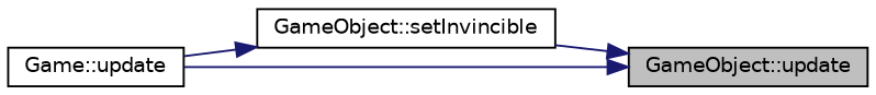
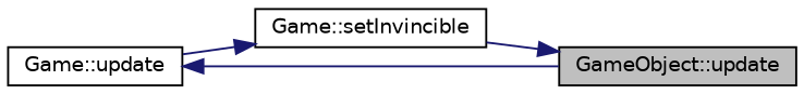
  digraph {
    rankdir=RL
    node [color=black fillcolor=white fontname=Helvetica fontsize=10 shape=record style=filled]
    edge [color=midnightblue dir=back fontname=Helvetica fontsize=10 labelfontname=Helvetica labelfontsize=10 style=solid]
    n1 [fillcolor=grey75 fontcolor=black height=0.2 label="GameObject::update" width=0.4]
-   n2 [height=0.2 label="GameObject::setInvincible" width=0.4]
+   n2 [height=0.2 label="Game::setInvincible" width=0.4]
    n3 [height=0.2 label="Game::update" width=0.4]
    n1 -> n2
-   n1 -> n3
+   n3 -> n1
    n2 -> n3
  }
